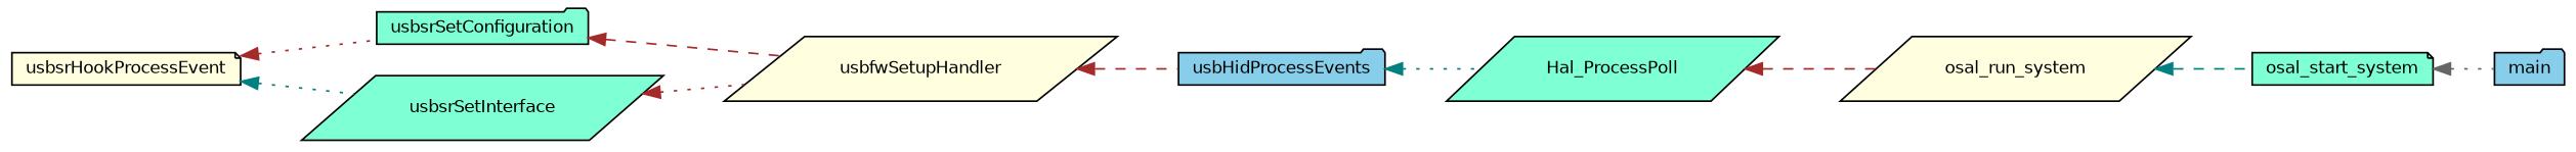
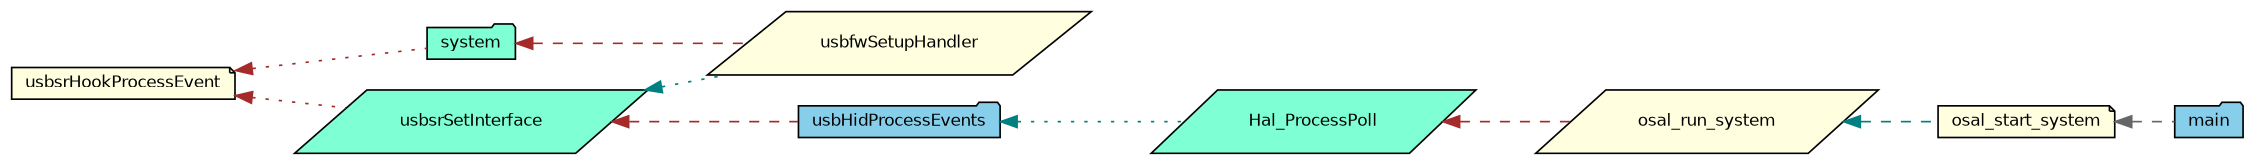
  digraph {
    rankdir=LR
    node [color=black fillcolor=aquamarine fontname=Helvetica fontsize=10 shape=parallelogram style=filled]
    edge [color=brown dir=back fontname=Helvetica fontsize=10 labelfontname=Helvetica labelfontsize=10 style=dotted]
    n1 [fillcolor=lightyellow fontcolor=black height=0.2 label=usbsrHookProcessEvent shape=note width=0.4]
-   n2 [height=0.2 label=usbsrSetConfiguration shape=folder width=0.4]
+   n2 [height=0.2 label=system shape=folder width=0.4]
    n3 [height=0.2 label=usbsrSetInterface width=0.4]
    n4 [fillcolor=lightyellow height=0.2 label=usbfwSetupHandler width=0.4]
    n5 [fillcolor=skyblue height=0.2 label=usbHidProcessEvents shape=folder width=0.4]
    n6 [height=0.2 label=Hal_ProcessPoll width=0.4]
    n7 [fillcolor=lightyellow height=0.2 label=osal_run_system width=0.4]
-   n8 [height=0.2 label=osal_start_system shape=note width=0.4]
+   n8 [fillcolor=lightyellow height=0.2 label=osal_start_system shape=note width=0.4]
    n9 [fillcolor=skyblue height=0.2 label=main shape=folder width=0.4]
    n1 -> n2
-   n1 -> n3 [color=teal]
+   n1 -> n3
    n2 -> n4 [style=dashed]
-   n3 -> n4
-   n4 -> n5 [style=dashed]
+   n3 -> n4 [color=teal]
+   n3 -> n5 [style=dashed]
    n5 -> n6 [color=teal]
    n6 -> n7 [style=dashed]
    n7 -> n8 [color=teal style=dashed]
-   n8 -> n9 [color=gray40]
+   n8 -> n9 [color=gray40 style=dashed]
  }
